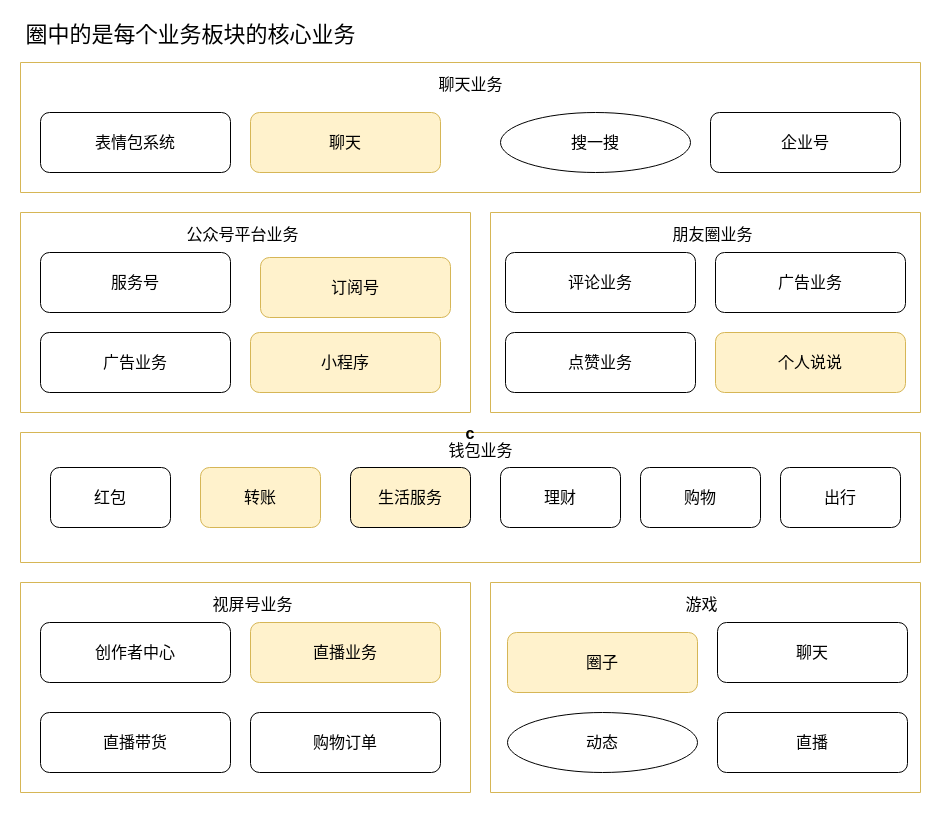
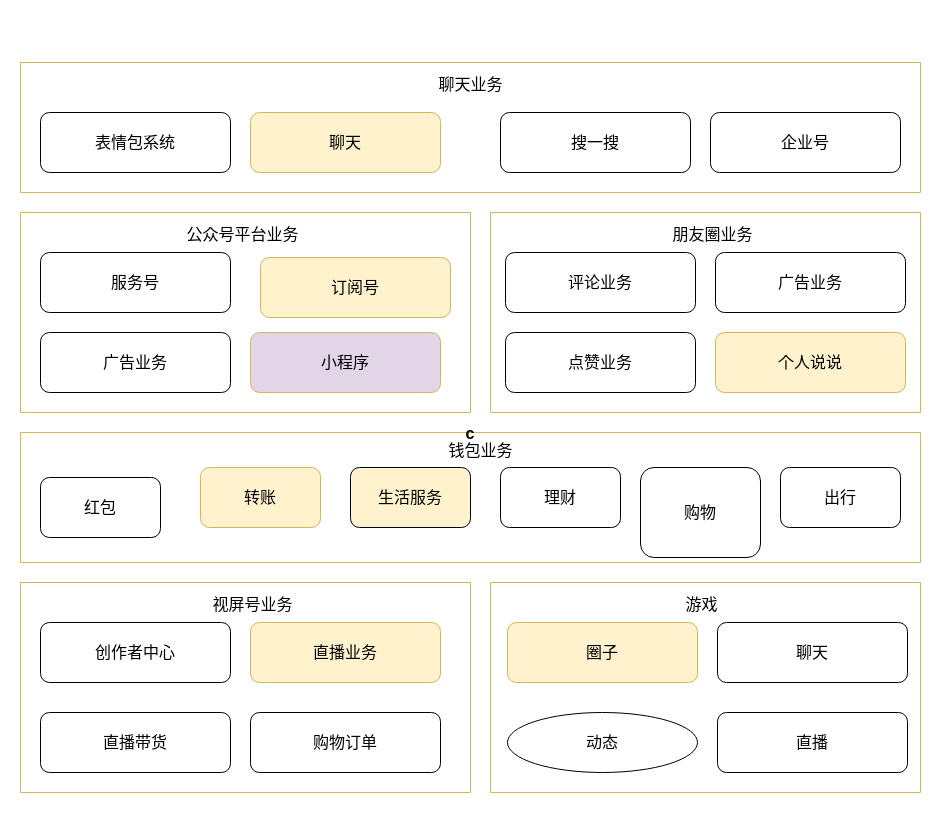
  <mxCell id="0" />
  <mxCell id="1" parent="0" />
  <mxCell id="2" value="" style="swimlane;startSize=0;fontSize=16;fillColor=#fff2cc;strokeColor=#d6b656;" parent="1" vertex="1"><mxGeometry x="20" y="212" width="450" height="200" as="geometry" /></mxCell>
  <mxCell id="3" value="公众号平台业务" style="text;html=1;align=center;verticalAlign=middle;resizable=0;points=[];autosize=1;strokeColor=none;fillColor=none;fontSize=16;" parent="2" vertex="1"><mxGeometry x="161" y="10" width="122" height="23" as="geometry" /></mxCell>
  <mxCell id="4" value="服务号" style="whiteSpace=wrap;html=1;fontSize=16;rounded=1;" parent="2" vertex="1"><mxGeometry x="20" y="40" width="190" height="60" as="geometry" /></mxCell>
  <mxCell id="5" value="订阅号" style="whiteSpace=wrap;html=1;fontSize=16;rounded=1;fillColor=#fff2cc;strokeColor=#d6b656;" parent="2" vertex="1"><mxGeometry x="240" y="45" width="190" height="60" as="geometry" /></mxCell>
  <mxCell id="6" value="广告业务" style="whiteSpace=wrap;html=1;fontSize=16;rounded=1;" parent="2" vertex="1"><mxGeometry x="20" y="120" width="190" height="60" as="geometry" /></mxCell>
- <mxCell id="7" value="小程序" style="whiteSpace=wrap;html=1;fontSize=16;rounded=1;fillColor=#fff2cc;strokeColor=#d6b656;" parent="2" vertex="1"><mxGeometry x="230" y="120" width="190" height="60" as="geometry" /></mxCell>
+ <mxCell id="7" value="小程序" style="whiteSpace=wrap;html=1;fontSize=16;rounded=1;fillColor=#e1d5e7;strokeColor=#d6b656;" parent="2" vertex="1"><mxGeometry x="230" y="120" width="190" height="60" as="geometry" /></mxCell>
  <mxCell id="8" value="" style="swimlane;startSize=0;fontSize=16;fillColor=#fff2cc;strokeColor=#d6b656;" parent="1" vertex="1"><mxGeometry x="20" y="62" width="900" height="130" as="geometry"><mxRectangle x="210" y="10" width="50" height="44" as="alternateBounds" /></mxGeometry></mxCell>
  <mxCell id="9" value="表情包系统" style="whiteSpace=wrap;html=1;fontSize=16;rounded=1;" parent="8" vertex="1"><mxGeometry x="20" y="50" width="190" height="60" as="geometry" /></mxCell>
  <mxCell id="10" value="聊天" style="whiteSpace=wrap;html=1;fontSize=16;rounded=1;fillColor=#fff2cc;strokeColor=#d6b656;" parent="8" vertex="1"><mxGeometry x="230" y="50" width="190" height="60" as="geometry" /></mxCell>
- <mxCell id="11" value="搜一搜" style="ellipse;whiteSpace=wrap;html=1;fontSize=16;" parent="8" vertex="1"><mxGeometry x="480" y="50" width="190" height="60" as="geometry" /></mxCell>
+ <mxCell id="11" value="搜一搜" style="whiteSpace=wrap;html=1;fontSize=16;rounded=1;" parent="8" vertex="1"><mxGeometry x="480" y="50" width="190" height="60" as="geometry" /></mxCell>
  <mxCell id="12" value="企业号" style="whiteSpace=wrap;html=1;fontSize=16;rounded=1;sketch=0;" parent="8" vertex="1"><mxGeometry x="690" y="50" width="190" height="60" as="geometry" /></mxCell>
  <mxCell id="13" value="聊天业务" style="text;html=1;align=center;verticalAlign=middle;resizable=0;points=[];autosize=1;strokeColor=none;fillColor=none;fontSize=16;" parent="8" vertex="1"><mxGeometry x="413" y="10" width="74" height="23" as="geometry" /></mxCell>
  <mxCell id="14" value="c" style="swimlane;startSize=0;rounded=1;arcSize=0;shadow=0;fontSize=16;fillColor=#fff2cc;strokeColor=#d6b656;" parent="1" vertex="1"><mxGeometry x="20" y="432" width="900" height="130" as="geometry"><mxRectangle x="210" y="380" width="34" height="18" as="alternateBounds" /></mxGeometry></mxCell>
  <mxCell id="15" value="钱包业务" style="text;html=1;align=center;verticalAlign=middle;resizable=0;points=[];autosize=1;strokeColor=none;fillColor=none;fontSize=16;rounded=1;" parent="14" vertex="1"><mxGeometry x="423" y="6" width="74" height="23" as="geometry" /></mxCell>
- <mxCell id="16" value="红包" style="whiteSpace=wrap;html=1;fontSize=16;rounded=1;" parent="14" vertex="1"><mxGeometry x="30" y="35" width="120" height="60" as="geometry" /></mxCell>
+ <mxCell id="16" value="红包" style="whiteSpace=wrap;html=1;fontSize=16;rounded=1;" parent="14" vertex="1"><mxGeometry x="20" y="45" width="120" height="60" as="geometry" /></mxCell>
  <mxCell id="17" value="转账" style="whiteSpace=wrap;html=1;fontSize=16;rounded=1;fillColor=#fff2cc;strokeColor=#d6b656;" parent="14" vertex="1"><mxGeometry x="180" y="35" width="120" height="60" as="geometry" /></mxCell>
  <mxCell id="18" value="生活服务" style="whiteSpace=wrap;html=1;fontSize=16;rounded=1;fillColor=#fff2cc;" parent="14" vertex="1"><mxGeometry x="330" y="35" width="120" height="60" as="geometry" /></mxCell>
  <mxCell id="19" value="理财" style="whiteSpace=wrap;html=1;fontSize=16;rounded=1;" parent="14" vertex="1"><mxGeometry x="480" y="35" width="120" height="60" as="geometry" /></mxCell>
- <mxCell id="20" value="购物" style="whiteSpace=wrap;html=1;fontSize=16;rounded=1;" parent="14" vertex="1"><mxGeometry x="620" y="35" width="120" height="60" as="geometry" /></mxCell>
+ <mxCell id="20" value="购物" style="whiteSpace=wrap;html=1;fontSize=16;rounded=1;" parent="14" vertex="1"><mxGeometry x="620" y="35" width="120" height="90" as="geometry" /></mxCell>
  <mxCell id="21" value="出行" style="whiteSpace=wrap;html=1;fontSize=16;rounded=1;" parent="14" vertex="1"><mxGeometry x="760" y="35" width="120" height="60" as="geometry" /></mxCell>
  <mxCell id="22" value="" style="swimlane;startSize=0;fontSize=16;rounded=1;fillColor=#fff2cc;strokeColor=#d6b656;" parent="1" vertex="1"><mxGeometry x="20" y="582" width="450" height="210" as="geometry" /></mxCell>
  <mxCell id="23" value="视屏号业务" style="text;html=1;align=center;verticalAlign=middle;resizable=0;points=[];autosize=1;strokeColor=none;fillColor=none;fontSize=16;rounded=1;" parent="22" vertex="1"><mxGeometry x="187" y="10" width="90" height="23" as="geometry" /></mxCell>
  <mxCell id="24" value="创作者中心" style="whiteSpace=wrap;html=1;fontSize=16;rounded=1;" parent="22" vertex="1"><mxGeometry x="20" y="40" width="190" height="60" as="geometry" /></mxCell>
  <mxCell id="25" value="直播业务" style="whiteSpace=wrap;html=1;fontSize=16;rounded=1;fillColor=#fff2cc;strokeColor=#d6b656;" parent="22" vertex="1"><mxGeometry x="230" y="40" width="190" height="60" as="geometry" /></mxCell>
  <mxCell id="26" value="直播带货" style="whiteSpace=wrap;html=1;fontSize=16;rounded=1;" parent="22" vertex="1"><mxGeometry x="20" y="130" width="190" height="60" as="geometry" /></mxCell>
  <mxCell id="27" value="购物订单" style="whiteSpace=wrap;html=1;fontSize=16;rounded=1;" parent="22" vertex="1"><mxGeometry x="230" y="130" width="190" height="60" as="geometry" /></mxCell>
  <mxCell id="28" value="" style="swimlane;startSize=0;fontSize=16;rounded=1;fillColor=#fff2cc;strokeColor=#d6b656;" parent="1" vertex="1"><mxGeometry x="490" y="582" width="430" height="210" as="geometry"><mxRectangle x="680" y="530" width="50" height="44" as="alternateBounds" /></mxGeometry></mxCell>
  <mxCell id="29" value="游戏" style="text;html=1;align=center;verticalAlign=middle;resizable=0;points=[];autosize=1;strokeColor=none;fillColor=none;fontSize=16;rounded=1;" parent="28" vertex="1"><mxGeometry x="190" y="10" width="42" height="23" as="geometry" /></mxCell>
- <mxCell id="30" value="圈子" style="whiteSpace=wrap;html=1;fontSize=16;rounded=1;fillColor=#fff2cc;strokeColor=#d6b656;" parent="28" vertex="1"><mxGeometry x="17" y="50" width="190" height="60" as="geometry" /></mxCell>
+ <mxCell id="30" value="圈子" style="whiteSpace=wrap;html=1;fontSize=16;rounded=1;fillColor=#fff2cc;strokeColor=#d6b656;" parent="28" vertex="1"><mxGeometry x="17" y="40" width="190" height="60" as="geometry" /></mxCell>
  <mxCell id="31" value="聊天" style="whiteSpace=wrap;html=1;fontSize=16;rounded=1;" parent="28" vertex="1"><mxGeometry x="227" y="40" width="190" height="60" as="geometry" /></mxCell>
  <mxCell id="32" value="动态" style="ellipse;whiteSpace=wrap;html=1;fontSize=16;" parent="28" vertex="1"><mxGeometry x="17" y="130" width="190" height="60" as="geometry" /></mxCell>
  <mxCell id="33" value="直播" style="whiteSpace=wrap;html=1;fontSize=16;rounded=1;" parent="28" vertex="1"><mxGeometry x="227" y="130" width="190" height="60" as="geometry" /></mxCell>
  <mxCell id="34" value="" style="swimlane;startSize=0;fontSize=16;fillColor=#fff2cc;strokeColor=#d6b656;" parent="1" vertex="1"><mxGeometry x="490" y="212" width="430" height="200" as="geometry" /></mxCell>
  <mxCell id="35" value="朋友圈业务" style="text;html=1;align=center;verticalAlign=middle;resizable=0;points=[];autosize=1;strokeColor=none;fillColor=none;fontSize=16;" parent="34" vertex="1"><mxGeometry x="177" y="10" width="90" height="23" as="geometry" /></mxCell>
  <mxCell id="36" value="评论业务" style="whiteSpace=wrap;html=1;fontSize=16;rounded=1;" parent="34" vertex="1"><mxGeometry x="15" y="40" width="190" height="60" as="geometry" /></mxCell>
  <mxCell id="37" value="广告业务" style="whiteSpace=wrap;html=1;fontSize=16;rounded=1;" parent="34" vertex="1"><mxGeometry x="225" y="40" width="190" height="60" as="geometry" /></mxCell>
  <mxCell id="38" value="点赞业务" style="whiteSpace=wrap;html=1;fontSize=16;rounded=1;" parent="34" vertex="1"><mxGeometry x="15" y="120" width="190" height="60" as="geometry" /></mxCell>
  <mxCell id="39" value="个人说说" style="whiteSpace=wrap;html=1;fontSize=16;rounded=1;fillColor=#fff2cc;strokeColor=#d6b656;" parent="34" vertex="1"><mxGeometry x="225" y="120" width="190" height="60" as="geometry" /></mxCell>
- <mxCell id="40" value="圈中的是每个业务板块的核心业务" style="text;html=1;align=center;verticalAlign=middle;resizable=0;points=[];autosize=1;strokeColor=none;fillColor=none;fontSize=22;" vertex="1" parent="1"><mxGeometry x="20" y="20" width="340" height="30" as="geometry" /></mxCell>
